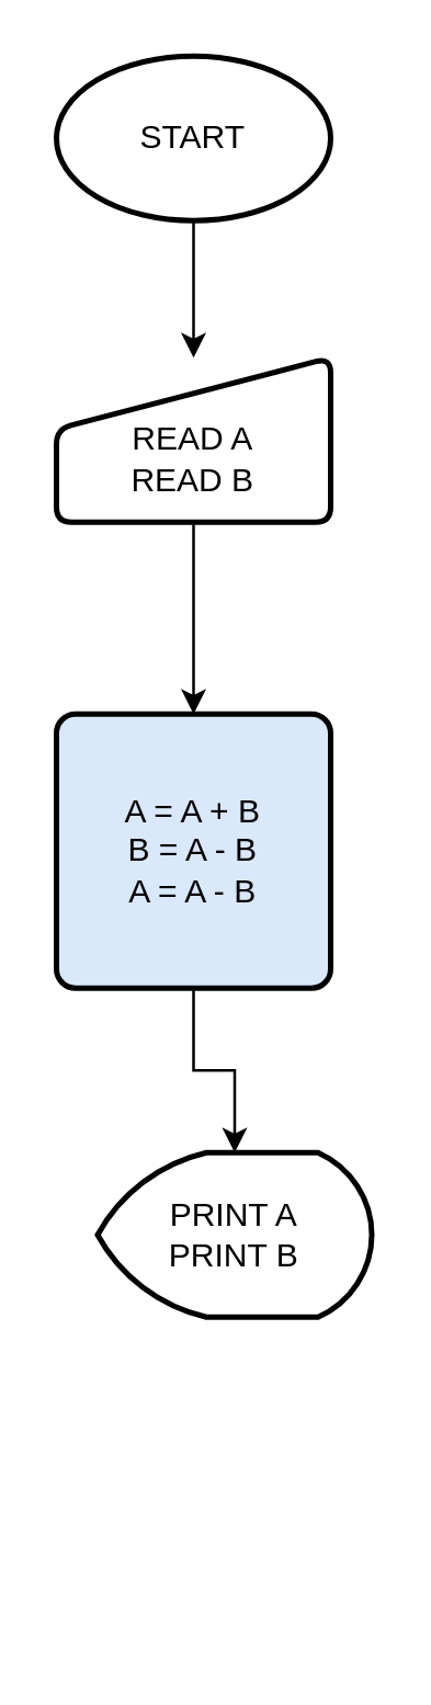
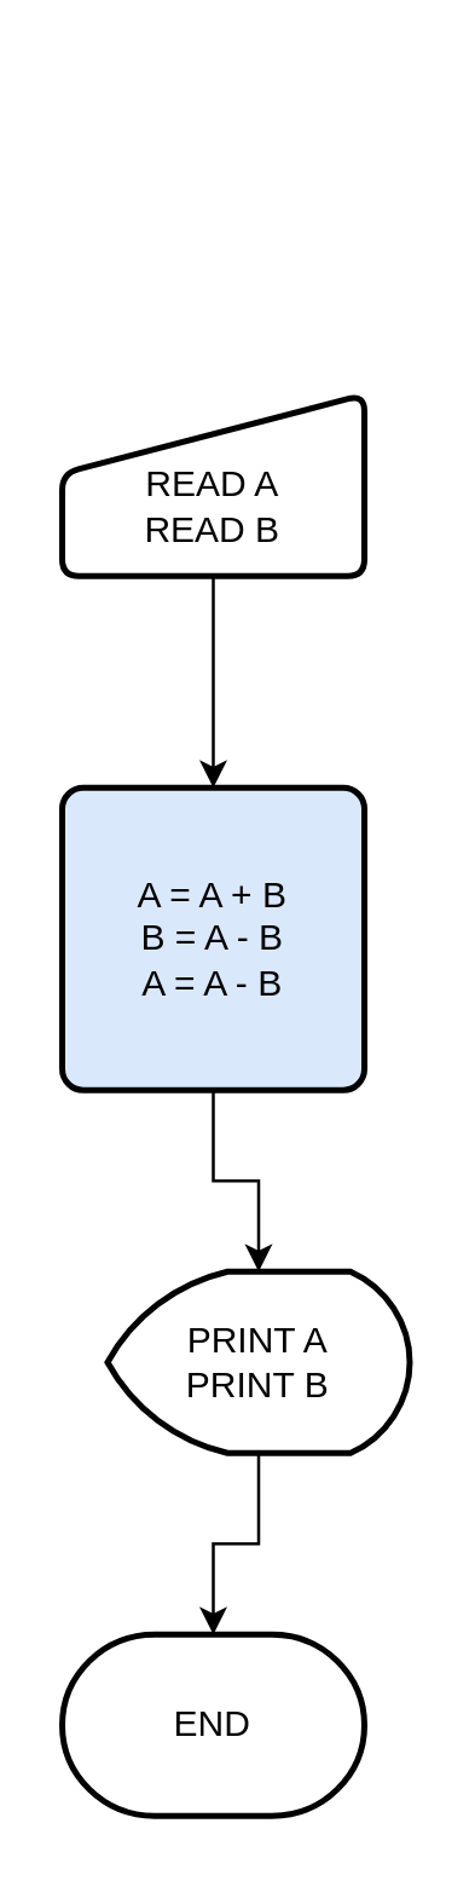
  <mxCell id="0" />
  <mxCell id="1" parent="0" />
- <mxCell id="2" value="" style="edgeStyle=orthogonalEdgeStyle;rounded=0;orthogonalLoop=1;jettySize=auto;html=1;" edge="1" parent="1" source="3" target="5"><mxGeometry relative="1" as="geometry" /></mxCell>
- <mxCell id="3" value="START" style="strokeWidth=2;html=1;shape=mxgraph.flowchart.start_1;whiteSpace=wrap;" vertex="1" parent="1"><mxGeometry x="20" y="20" width="100" height="60" as="geometry" /></mxCell>
  <mxCell id="4" value="" style="edgeStyle=orthogonalEdgeStyle;rounded=0;orthogonalLoop=1;jettySize=auto;html=1;" edge="1" parent="1" source="5" target="7"><mxGeometry relative="1" as="geometry" /></mxCell>
  <mxCell id="5" value="&lt;br&gt;READ A&lt;br&gt;READ B" style="html=1;strokeWidth=2;shape=manualInput;whiteSpace=wrap;rounded=1;size=26;arcSize=11;" vertex="1" parent="1"><mxGeometry x="20" y="130" width="100" height="60" as="geometry" /></mxCell>
  <mxCell id="6" value="" style="edgeStyle=orthogonalEdgeStyle;rounded=0;orthogonalLoop=1;jettySize=auto;html=1;" edge="1" parent="1" source="7" target="9"><mxGeometry relative="1" as="geometry" /></mxCell>
  <mxCell id="7" value="A = A + B&lt;br&gt;B = A - B&lt;br&gt;A = A - B" style="rounded=1;whiteSpace=wrap;html=1;absoluteArcSize=1;arcSize=14;strokeWidth=2;fillColor=#dae8fc;" vertex="1" parent="1"><mxGeometry x="20" y="260" width="100" height="100" as="geometry" /></mxCell>
+ <mxCell id="8" value="" style="edgeStyle=orthogonalEdgeStyle;rounded=0;orthogonalLoop=1;jettySize=auto;html=1;" edge="1" parent="1" source="9" target="10"><mxGeometry relative="1" as="geometry" /></mxCell>
  <mxCell id="9" value="PRINT A&lt;br&gt;PRINT B" style="strokeWidth=2;html=1;shape=mxgraph.flowchart.display;whiteSpace=wrap;" vertex="1" parent="1"><mxGeometry x="35" y="420" width="100" height="60" as="geometry" /></mxCell>
+ <mxCell id="10" value="END" style="strokeWidth=2;html=1;shape=mxgraph.flowchart.terminator;whiteSpace=wrap;" vertex="1" parent="1"><mxGeometry x="20" y="540" width="100" height="60" as="geometry" /></mxCell>
